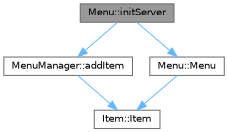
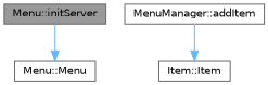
  digraph {
    rankdir=TB
    node [color=grey40 fillcolor=white fontname=Helvetica fontsize=10 shape=box style=filled]
    edge [color=steelblue1 fontname=Helvetica fontsize=10 labelfontname=Helvetica labelfontsize=10 style=solid]
    n1 [color=gray40 fillcolor=grey60 fontcolor=black height=0.2 label="Menu::initServer" width=0.4]
    n2 [height=0.2 label="MenuManager::addItem" width=0.4]
    n3 [height=0.2 label="Menu::Menu" width=0.4]
    n4 [height=0.2 label="Item::Item" width=0.4]
-   n1 -> n2
    n1 -> n3
    n2 -> n4
-   n3 -> n4
  }
